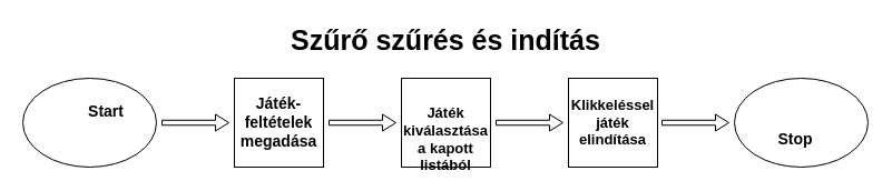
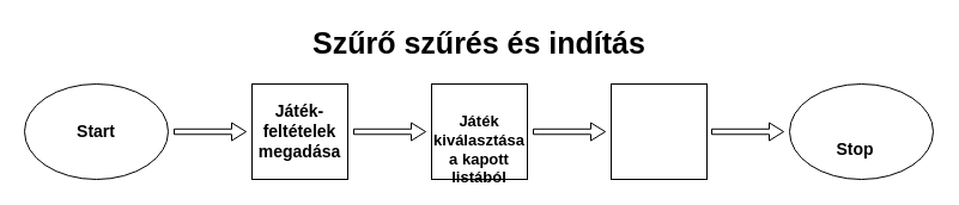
  <mxCell id="0" />
  <mxCell id="1" parent="0" />
  <mxCell id="2" value="" style="shape=singleArrow;whiteSpace=wrap;html=1;fontSize=14;" vertex="1" parent="1"><mxGeometry x="145" y="102.5" width="60" height="15" as="geometry" /></mxCell>
  <mxCell id="3" value="" style="group" vertex="1" connectable="0" parent="1"><mxGeometry x="20" y="70" width="120" height="80" as="geometry" /></mxCell>
  <mxCell id="4" value="" style="ellipse;whiteSpace=wrap;html=1;" vertex="1" parent="3"><mxGeometry width="120" height="80" as="geometry" /></mxCell>
- <mxCell id="5" value="Start" style="text;html=1;strokeColor=none;fillColor=none;align=center;verticalAlign=middle;whiteSpace=wrap;rounded=0;fontStyle=1;fontSize=14;" vertex="1" parent="3"><mxGeometry x="45" y="15" width="60" height="30" as="geometry" /></mxCell>
+ <mxCell id="5" value="Start" style="text;html=1;strokeColor=none;fillColor=none;align=center;verticalAlign=middle;whiteSpace=wrap;rounded=0;fontStyle=1;fontSize=14;" vertex="1" parent="3"><mxGeometry x="30" y="25" width="60" height="30" as="geometry" /></mxCell>
  <mxCell id="6" value="" style="group;fontStyle=0" vertex="1" connectable="0" parent="1"><mxGeometry x="510" y="70" width="80" height="80" as="geometry" /></mxCell>
  <mxCell id="7" value="" style="whiteSpace=wrap;html=1;aspect=fixed;fontStyle=0" vertex="1" parent="6"><mxGeometry width="80" height="80" as="geometry" /></mxCell>
- <mxCell id="8" value="Klikkeléssel&lt;br&gt;játék elindítása" style="text;html=1;strokeColor=none;fillColor=none;align=center;verticalAlign=middle;whiteSpace=wrap;rounded=0;fontStyle=1;fontSize=13;" vertex="1" parent="6"><mxGeometry x="10" y="25" width="60" height="30" as="geometry" /></mxCell>
  <mxCell id="9" value="" style="group" vertex="1" connectable="0" parent="1"><mxGeometry x="659" y="70" width="120" height="80" as="geometry" /></mxCell>
  <mxCell id="10" value="" style="ellipse;whiteSpace=wrap;html=1;" vertex="1" parent="9"><mxGeometry width="120" height="80" as="geometry" /></mxCell>
  <mxCell id="11" value="Stop" style="text;html=1;strokeColor=none;fillColor=none;align=center;verticalAlign=middle;whiteSpace=wrap;rounded=0;fontStyle=1;fontSize=14;" vertex="1" parent="9"><mxGeometry x="25" y="40" width="60" height="30" as="geometry" /></mxCell>
  <mxCell id="12" value="" style="shape=singleArrow;whiteSpace=wrap;html=1;fontSize=14;" vertex="1" parent="1"><mxGeometry x="295" y="102.5" width="60" height="15" as="geometry" /></mxCell>
  <mxCell id="13" value="" style="shape=singleArrow;whiteSpace=wrap;html=1;fontSize=14;" vertex="1" parent="1"><mxGeometry x="445" y="102.5" width="60" height="15" as="geometry" /></mxCell>
  <mxCell id="14" value="" style="shape=singleArrow;whiteSpace=wrap;html=1;fontSize=14;" vertex="1" parent="1"><mxGeometry x="594" y="102.5" width="60" height="15" as="geometry" /></mxCell>
  <mxCell id="15" value="Szűrő szűrés és indítás" style="text;html=1;strokeColor=none;fillColor=none;align=center;verticalAlign=middle;whiteSpace=wrap;rounded=0;fontSize=25;fontStyle=1" vertex="1" parent="1"><mxGeometry x="240" y="20" width="320" height="30" as="geometry" /></mxCell>
  <mxCell id="16" value="" style="whiteSpace=wrap;html=1;aspect=fixed;" vertex="1" parent="1"><mxGeometry x="210" y="70" width="80" height="80" as="geometry" /></mxCell>
  <mxCell id="17" value="Játék- feltételek megadása" style="text;html=1;strokeColor=none;fillColor=none;align=center;verticalAlign=middle;whiteSpace=wrap;rounded=0;fontStyle=1;fontSize=14;" vertex="1" parent="1"><mxGeometry x="220" y="95" width="60" height="30" as="geometry" /></mxCell>
  <mxCell id="18" value="" style="whiteSpace=wrap;html=1;aspect=fixed;" vertex="1" parent="1"><mxGeometry x="360" y="70" width="80" height="80" as="geometry" /></mxCell>
  <mxCell id="19" value="Játék kiválasztása&lt;br style=&quot;font-size: 13px;&quot;&gt;a kapott listából" style="text;html=1;strokeColor=none;fillColor=none;align=center;verticalAlign=middle;whiteSpace=wrap;rounded=0;fontStyle=1;fontSize=13;" vertex="1" parent="1"><mxGeometry x="370" y="110" width="60" height="30" as="geometry" /></mxCell>
